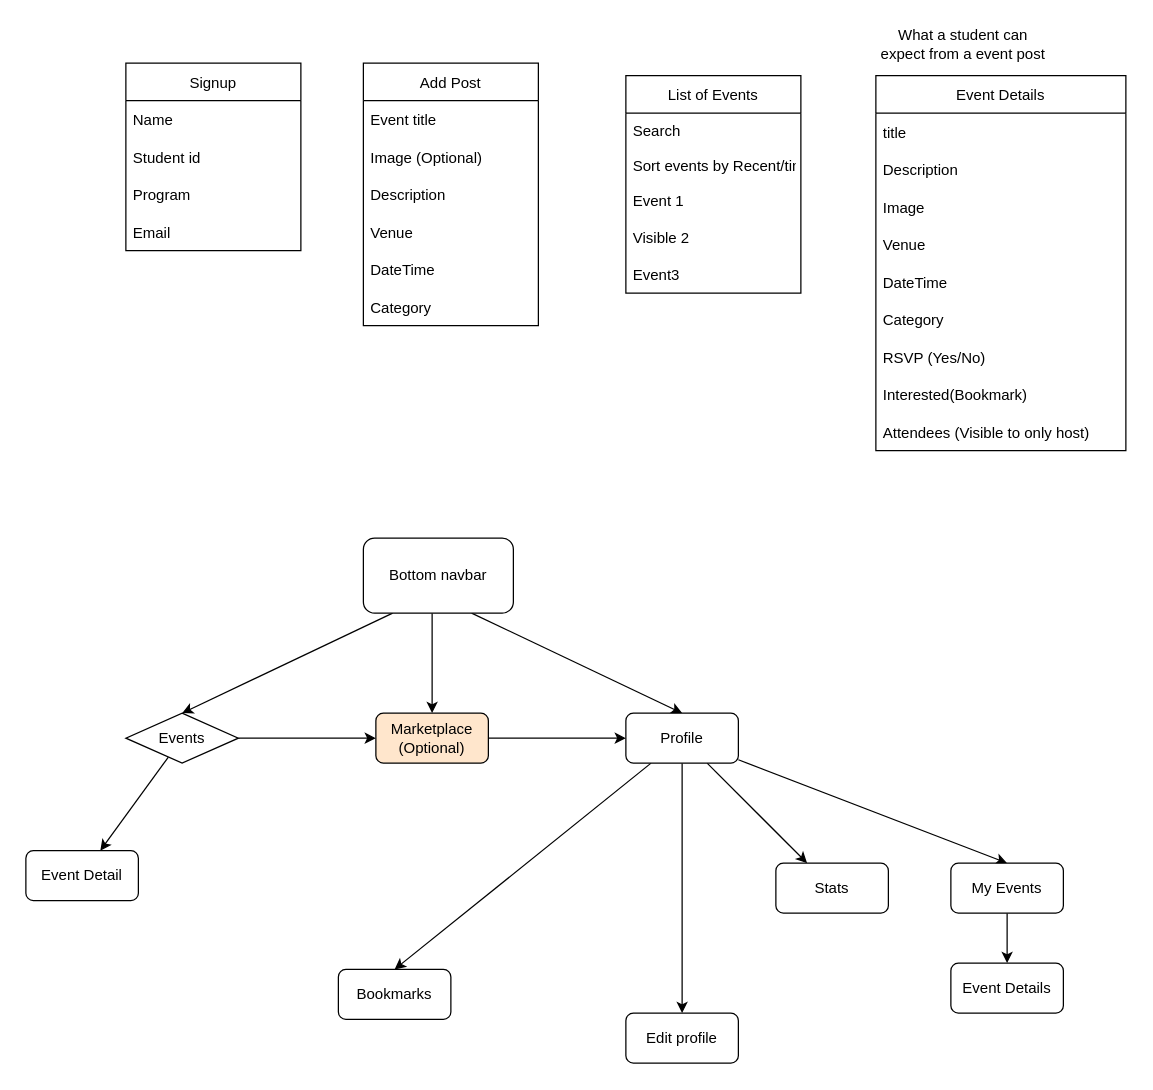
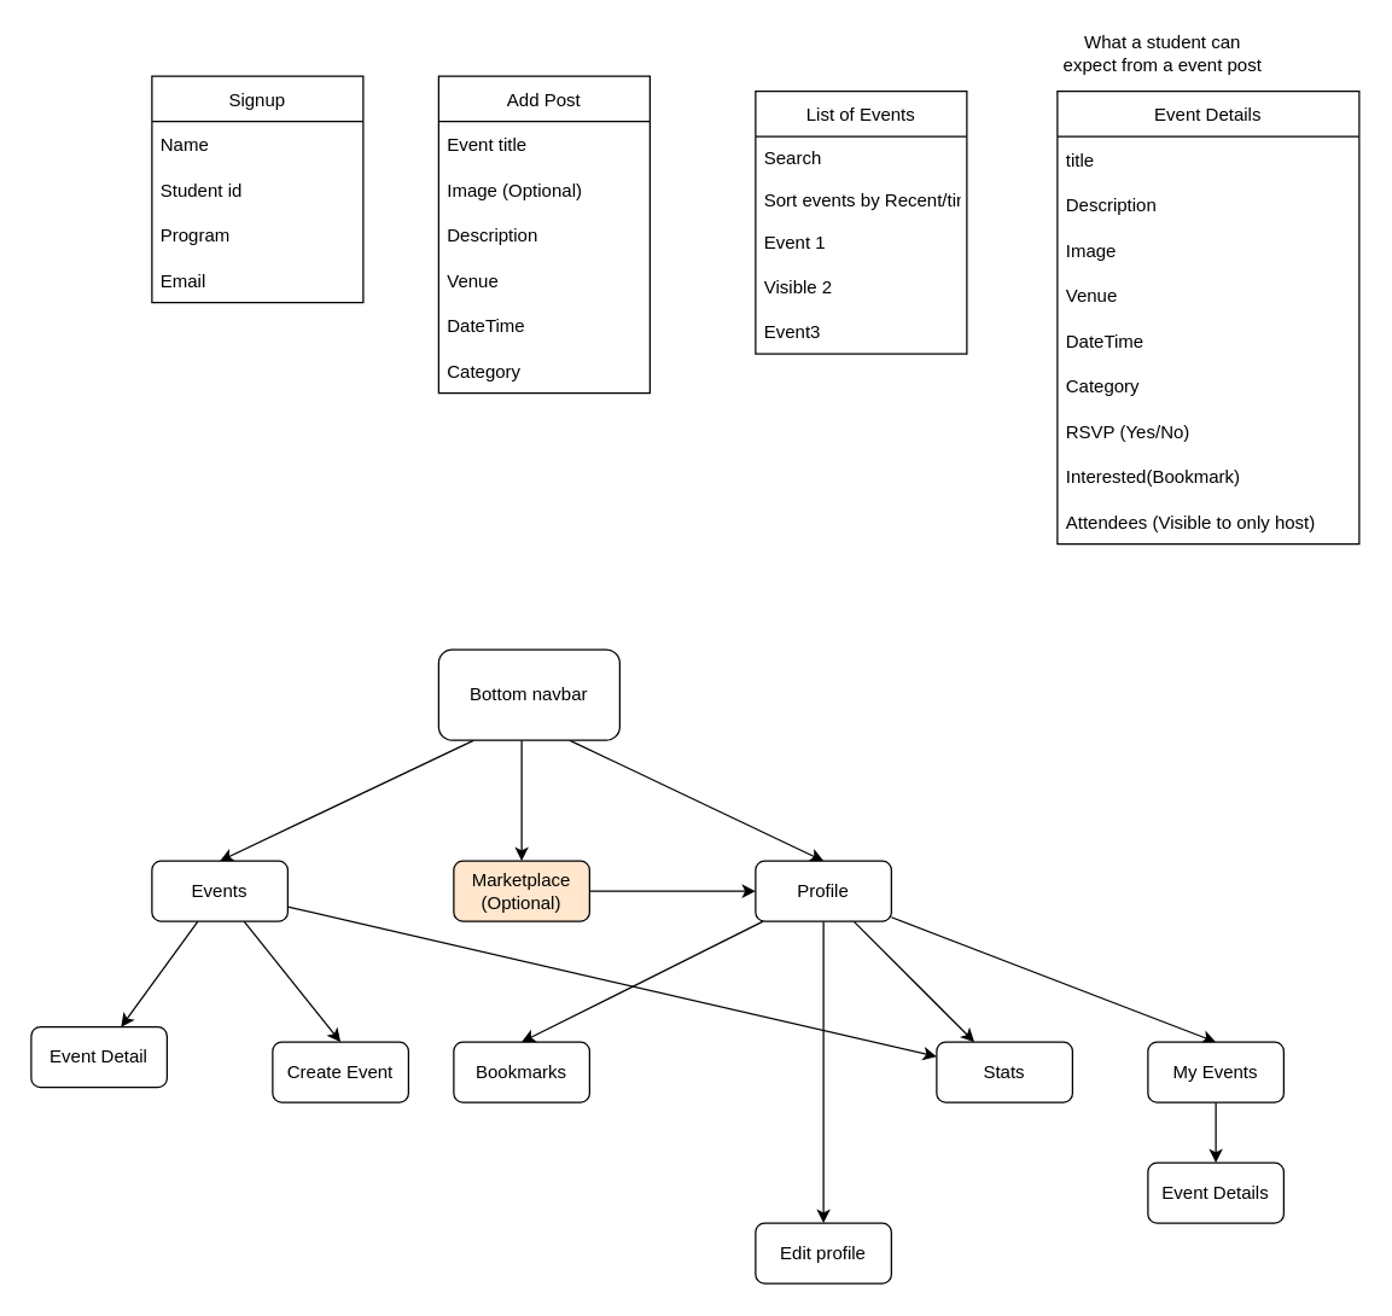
  <mxCell id="0" />
  <mxCell id="1" parent="0" />
  <mxCell id="2" value="Signup" style="swimlane;fontStyle=0;childLayout=stackLayout;horizontal=1;startSize=30;horizontalStack=0;resizeParent=1;resizeParentMax=0;resizeLast=0;collapsible=1;marginBottom=0;" parent="1" vertex="1"><mxGeometry x="100" width="140" height="150" as="geometry" y="50" /></mxCell>
  <mxCell id="3" value="Name" style="text;strokeColor=none;fillColor=none;align=left;verticalAlign=middle;spacingLeft=4;spacingRight=4;overflow=hidden;points=[[0,0.5],[1,0.5]];portConstraint=eastwest;rotatable=0;" parent="2" vertex="1"><mxGeometry y="30" width="140" height="30" as="geometry" /></mxCell>
  <mxCell id="4" value="Student id" style="text;strokeColor=none;fillColor=none;align=left;verticalAlign=middle;spacingLeft=4;spacingRight=4;overflow=hidden;points=[[0,0.5],[1,0.5]];portConstraint=eastwest;rotatable=0;" parent="2" vertex="1"><mxGeometry y="60" width="140" height="30" as="geometry" /></mxCell>
  <mxCell id="5" value="Program" style="text;strokeColor=none;fillColor=none;align=left;verticalAlign=middle;spacingLeft=4;spacingRight=4;overflow=hidden;points=[[0,0.5],[1,0.5]];portConstraint=eastwest;rotatable=0;" parent="2" vertex="1"><mxGeometry y="90" width="140" height="30" as="geometry" /></mxCell>
  <mxCell id="6" value="Email" style="text;strokeColor=none;fillColor=none;align=left;verticalAlign=middle;spacingLeft=4;spacingRight=4;overflow=hidden;points=[[0,0.5],[1,0.5]];portConstraint=eastwest;rotatable=0;" parent="2" vertex="1"><mxGeometry y="120" width="140" height="30" as="geometry" /></mxCell>
  <mxCell id="7" value="Add Post" style="swimlane;fontStyle=0;childLayout=stackLayout;horizontal=1;startSize=30;horizontalStack=0;resizeParent=1;resizeParentMax=0;resizeLast=0;collapsible=1;marginBottom=0;" parent="1" vertex="1"><mxGeometry x="290" width="140" height="210" as="geometry" y="50" /></mxCell>
  <mxCell id="8" value="Event title" style="text;strokeColor=none;fillColor=none;align=left;verticalAlign=middle;spacingLeft=4;spacingRight=4;overflow=hidden;points=[[0,0.5],[1,0.5]];portConstraint=eastwest;rotatable=0;" parent="7" vertex="1"><mxGeometry y="30" width="140" height="30" as="geometry" /></mxCell>
  <mxCell id="9" value="Image (Optional)" style="text;strokeColor=none;fillColor=none;align=left;verticalAlign=middle;spacingLeft=4;spacingRight=4;overflow=hidden;points=[[0,0.5],[1,0.5]];portConstraint=eastwest;rotatable=0;" parent="7" vertex="1"><mxGeometry y="60" width="140" height="30" as="geometry" /></mxCell>
  <mxCell id="10" value="Description" style="text;strokeColor=none;fillColor=none;align=left;verticalAlign=middle;spacingLeft=4;spacingRight=4;overflow=hidden;points=[[0,0.5],[1,0.5]];portConstraint=eastwest;rotatable=0;" parent="7" vertex="1"><mxGeometry y="90" width="140" height="30" as="geometry" /></mxCell>
  <mxCell id="11" value="Venue" style="text;strokeColor=none;fillColor=none;align=left;verticalAlign=middle;spacingLeft=4;spacingRight=4;overflow=hidden;points=[[0,0.5],[1,0.5]];portConstraint=eastwest;rotatable=0;" parent="7" vertex="1"><mxGeometry y="120" width="140" height="30" as="geometry" /></mxCell>
  <mxCell id="12" value="DateTime" style="text;strokeColor=none;fillColor=none;align=left;verticalAlign=middle;spacingLeft=4;spacingRight=4;overflow=hidden;points=[[0,0.5],[1,0.5]];portConstraint=eastwest;rotatable=0;" parent="7" vertex="1"><mxGeometry y="150" width="140" height="30" as="geometry" /></mxCell>
  <mxCell id="13" value="Category" style="text;strokeColor=none;fillColor=none;align=left;verticalAlign=middle;spacingLeft=4;spacingRight=4;overflow=hidden;points=[[0,0.5],[1,0.5]];portConstraint=eastwest;rotatable=0;" parent="7" vertex="1"><mxGeometry y="180" width="140" height="30" as="geometry" /></mxCell>
  <mxCell id="14" value="List of Events" style="swimlane;fontStyle=0;childLayout=stackLayout;horizontal=1;startSize=30;horizontalStack=0;resizeParent=1;resizeParentMax=0;resizeLast=0;collapsible=1;marginBottom=0;" parent="1" vertex="1"><mxGeometry x="500" y="60" width="140" height="174" as="geometry" /></mxCell>
  <mxCell id="15" value="Search" style="text;strokeColor=none;fillColor=none;align=left;verticalAlign=middle;spacingLeft=4;spacingRight=4;overflow=hidden;points=[[0,0.5],[1,0.5]];portConstraint=eastwest;rotatable=0;" parent="14" vertex="1"><mxGeometry y="30" width="140" height="28" as="geometry" /></mxCell>
  <mxCell id="16" value="Sort events by Recent/time" style="text;strokeColor=none;fillColor=none;align=left;verticalAlign=middle;spacingLeft=4;spacingRight=4;overflow=hidden;points=[[0,0.5],[1,0.5]];portConstraint=eastwest;rotatable=0;" parent="14" vertex="1"><mxGeometry y="58" width="140" height="28" as="geometry" /></mxCell>
  <mxCell id="17" value="Event 1" style="text;strokeColor=none;fillColor=none;align=left;verticalAlign=middle;spacingLeft=4;spacingRight=4;overflow=hidden;points=[[0,0.5],[1,0.5]];portConstraint=eastwest;rotatable=0;" parent="14" vertex="1"><mxGeometry y="86" width="140" height="28" as="geometry" /></mxCell>
  <mxCell id="18" value="Visible 2" style="text;strokeColor=none;fillColor=none;align=left;verticalAlign=middle;spacingLeft=4;spacingRight=4;overflow=hidden;points=[[0,0.5],[1,0.5]];portConstraint=eastwest;rotatable=0;" parent="14" vertex="1"><mxGeometry y="114" width="140" height="30" as="geometry" /></mxCell>
  <mxCell id="19" value="Event3" style="text;strokeColor=none;fillColor=none;align=left;verticalAlign=middle;spacingLeft=4;spacingRight=4;overflow=hidden;points=[[0,0.5],[1,0.5]];portConstraint=eastwest;rotatable=0;" parent="14" vertex="1"><mxGeometry y="144" width="140" height="30" as="geometry" /></mxCell>
  <mxCell id="20" value="Event Details" style="swimlane;fontStyle=0;childLayout=stackLayout;horizontal=1;startSize=30;horizontalStack=0;resizeParent=1;resizeParentMax=0;resizeLast=0;collapsible=1;marginBottom=0;" parent="1" vertex="1"><mxGeometry x="700" y="60" width="200" height="300" as="geometry" /></mxCell>
  <mxCell id="21" value="title" style="text;strokeColor=none;fillColor=none;align=left;verticalAlign=middle;spacingLeft=4;spacingRight=4;overflow=hidden;points=[[0,0.5],[1,0.5]];portConstraint=eastwest;rotatable=0;" parent="20" vertex="1"><mxGeometry y="30" width="200" height="30" as="geometry" /></mxCell>
  <mxCell id="22" value="Description" style="text;strokeColor=none;fillColor=none;align=left;verticalAlign=middle;spacingLeft=4;spacingRight=4;overflow=hidden;points=[[0,0.5],[1,0.5]];portConstraint=eastwest;rotatable=0;" parent="20" vertex="1"><mxGeometry y="60" width="200" height="30" as="geometry" /></mxCell>
  <mxCell id="23" value="Image" style="text;strokeColor=none;fillColor=none;align=left;verticalAlign=middle;spacingLeft=4;spacingRight=4;overflow=hidden;points=[[0,0.5],[1,0.5]];portConstraint=eastwest;rotatable=0;" parent="20" vertex="1"><mxGeometry y="90" width="200" height="30" as="geometry" /></mxCell>
  <mxCell id="24" value="Venue" style="text;strokeColor=none;fillColor=none;align=left;verticalAlign=middle;spacingLeft=4;spacingRight=4;overflow=hidden;points=[[0,0.5],[1,0.5]];portConstraint=eastwest;rotatable=0;" parent="20" vertex="1"><mxGeometry y="120" width="200" height="30" as="geometry" /></mxCell>
  <mxCell id="25" value="DateTime" style="text;strokeColor=none;fillColor=none;align=left;verticalAlign=middle;spacingLeft=4;spacingRight=4;overflow=hidden;points=[[0,0.5],[1,0.5]];portConstraint=eastwest;rotatable=0;" parent="20" vertex="1"><mxGeometry y="150" width="200" height="30" as="geometry" /></mxCell>
  <mxCell id="26" value="Category" style="text;strokeColor=none;fillColor=none;align=left;verticalAlign=middle;spacingLeft=4;spacingRight=4;overflow=hidden;points=[[0,0.5],[1,0.5]];portConstraint=eastwest;rotatable=0;" parent="20" vertex="1"><mxGeometry y="180" width="200" height="30" as="geometry" /></mxCell>
  <mxCell id="27" value="RSVP (Yes/No)" style="text;strokeColor=none;fillColor=none;align=left;verticalAlign=middle;spacingLeft=4;spacingRight=4;overflow=hidden;points=[[0,0.5],[1,0.5]];portConstraint=eastwest;rotatable=0;" parent="20" vertex="1"><mxGeometry y="210" width="200" height="30" as="geometry" /></mxCell>
  <mxCell id="28" value="Interested(Bookmark)" style="text;strokeColor=none;fillColor=none;align=left;verticalAlign=middle;spacingLeft=4;spacingRight=4;overflow=hidden;points=[[0,0.5],[1,0.5]];portConstraint=eastwest;rotatable=0;" parent="20" vertex="1"><mxGeometry y="240" width="200" height="30" as="geometry" /></mxCell>
  <mxCell id="29" value="Attendees (Visible to only host)" style="text;strokeColor=none;fillColor=none;align=left;verticalAlign=middle;spacingLeft=4;spacingRight=4;overflow=hidden;points=[[0,0.5],[1,0.5]];portConstraint=eastwest;rotatable=0;" parent="20" vertex="1"><mxGeometry y="270" width="200" height="30" as="geometry" /></mxCell>
  <mxCell id="30" value="What a student can expect from a event post" style="text;html=1;strokeColor=none;fillColor=none;align=center;verticalAlign=middle;whiteSpace=wrap;rounded=0;" parent="1" vertex="1"><mxGeometry x="700" y="20" width="140" height="30" as="geometry" /></mxCell>
  <mxCell id="31" style="edgeStyle=none;html=1;entryX=0.5;entryY=0;entryDx=0;entryDy=0;" parent="1" target="37" edge="1"><mxGeometry relative="1" as="geometry"><mxPoint x="313.421" y="490" as="sourcePoint" /></mxGeometry></mxCell>
  <mxCell id="32" value="" style="edgeStyle=none;html=1;" parent="1" target="44" edge="1"><mxGeometry relative="1" as="geometry"><mxPoint x="345" y="490" as="sourcePoint" /></mxGeometry></mxCell>
  <mxCell id="33" style="edgeStyle=none;html=1;entryX=0.5;entryY=0;entryDx=0;entryDy=0;" parent="1" target="42" edge="1"><mxGeometry relative="1" as="geometry"><mxPoint x="376.579" y="490" as="sourcePoint" /></mxGeometry></mxCell>
  <mxCell id="34" value="" style="edgeStyle=none;html=1;" parent="1" source="37" target="47" edge="1"><mxGeometry relative="1" as="geometry" /></mxCell>
- <mxCell id="35" style="edgeStyle=none;html=1;" parent="1" source="37" target="44" edge="1"><mxGeometry relative="1" as="geometry" /></mxCell>
- <mxCell id="37" value="Events" style="rhombus;whiteSpace=wrap;html=1;" parent="1" vertex="1"><mxGeometry x="100" y="570" width="90" height="40" as="geometry" /></mxCell>
+ <mxCell id="35" style="edgeStyle=none;html=1;" parent="1" source="37" target="52" edge="1"><mxGeometry relative="1" as="geometry" /></mxCell>
+ <mxCell id="36" style="edgeStyle=none;html=1;entryX=0.5;entryY=0;entryDx=0;entryDy=0;" parent="1" source="37" target="49" edge="1"><mxGeometry relative="1" as="geometry" /></mxCell>
+ <mxCell id="37" value="Events" style="rounded=1;whiteSpace=wrap;html=1;" parent="1" vertex="1"><mxGeometry x="100" y="570" width="90" height="40" as="geometry" /></mxCell>
  <mxCell id="38" style="edgeStyle=none;html=1;entryX=0.5;entryY=0;entryDx=0;entryDy=0;" parent="1" source="42" target="46" edge="1"><mxGeometry relative="1" as="geometry" /></mxCell>
  <mxCell id="39" style="edgeStyle=none;html=1;" parent="1" source="42" target="45" edge="1"><mxGeometry relative="1" as="geometry" /></mxCell>
  <mxCell id="40" style="edgeStyle=none;html=1;entryX=0.5;entryY=0;entryDx=0;entryDy=0;" parent="1" source="42" target="51" edge="1"><mxGeometry relative="1" as="geometry" /></mxCell>
  <mxCell id="41" style="edgeStyle=none;html=1;" parent="1" source="42" target="52" edge="1"><mxGeometry relative="1" as="geometry" /></mxCell>
  <mxCell id="42" value="Profile" style="rounded=1;whiteSpace=wrap;html=1;" parent="1" vertex="1"><mxGeometry x="500" y="570" width="90" height="40" as="geometry" /></mxCell>
  <mxCell id="43" style="edgeStyle=none;html=1;" parent="1" source="44" target="42" edge="1"><mxGeometry relative="1" as="geometry" /></mxCell>
  <mxCell id="44" value="Marketplace (Optional)" style="rounded=1;whiteSpace=wrap;html=1;fillColor=#ffe6cc;" parent="1" vertex="1"><mxGeometry x="300" y="570" width="90" height="40" as="geometry" /></mxCell>
  <mxCell id="45" value="Edit profile" style="rounded=1;whiteSpace=wrap;html=1;" parent="1" vertex="1"><mxGeometry x="500" y="810" width="90" height="40" as="geometry" /></mxCell>
- <mxCell id="46" value="Bookmarks" style="rounded=1;whiteSpace=wrap;html=1;" parent="1" vertex="1"><mxGeometry x="270" y="775" width="90" height="40" as="geometry" /></mxCell>
+ <mxCell id="46" value="Bookmarks" style="rounded=1;whiteSpace=wrap;html=1;" parent="1" vertex="1"><mxGeometry x="300" y="690" width="90" height="40" as="geometry" /></mxCell>
  <mxCell id="47" value="Event Detail&lt;br&gt;" style="rounded=1;whiteSpace=wrap;html=1;" parent="1" vertex="1"><mxGeometry x="20" y="680" width="90" height="40" as="geometry" /></mxCell>
  <mxCell id="48" value="&lt;span&gt;Bottom navbar&lt;/span&gt;" style="rounded=1;whiteSpace=wrap;html=1;" parent="1" vertex="1"><mxGeometry x="290" y="430" width="120" height="60" as="geometry" /></mxCell>
+ <mxCell id="49" value="Create Event" style="rounded=1;whiteSpace=wrap;html=1;" parent="1" vertex="1"><mxGeometry x="180" y="690" width="90" height="40" as="geometry" /></mxCell>
  <mxCell id="50" value="" style="edgeStyle=none;html=1;" parent="1" source="51" target="53" edge="1"><mxGeometry relative="1" as="geometry" /></mxCell>
  <mxCell id="51" value="My Events" style="rounded=1;whiteSpace=wrap;html=1;" parent="1" vertex="1"><mxGeometry x="760" y="690" width="90" height="40" as="geometry" /></mxCell>
  <mxCell id="52" value="Stats" style="rounded=1;whiteSpace=wrap;html=1;" parent="1" vertex="1"><mxGeometry x="620" y="690" width="90" height="40" as="geometry" /></mxCell>
  <mxCell id="53" value="Event Details" style="rounded=1;whiteSpace=wrap;html=1;" parent="1" vertex="1"><mxGeometry x="760" y="770" width="90" height="40" as="geometry" /></mxCell>
